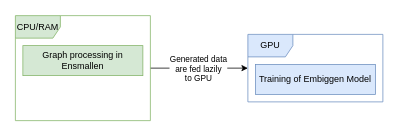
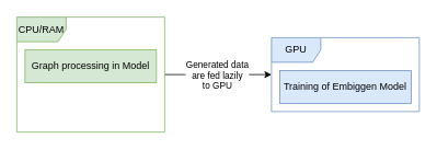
  <mxCell id="0" />
  <mxCell id="1" parent="0" />
  <mxCell id="2" value="GPU" style="shape=umlFrame;whiteSpace=wrap;html=1;fillColor=#dae8fc;strokeColor=#6c8ebf;" vertex="1" parent="1"><mxGeometry x="330" y="45" width="180" height="90" as="geometry" /></mxCell>
  <mxCell id="3" value="Training of Embiggen Model" style="html=1;whiteSpace=wrap;fillColor=#dae8fc;strokeColor=#6c8ebf;" vertex="1" parent="1"><mxGeometry x="340" y="85" width="160" height="40" as="geometry" /></mxCell>
  <mxCell id="4" style="edgeStyle=orthogonalEdgeStyle;rounded=0;orthogonalLoop=1;jettySize=auto;html=1;" edge="1" parent="1" source="6" target="2"><mxGeometry relative="1" as="geometry"><mxPoint x="300" y="50" as="targetPoint" /></mxGeometry></mxCell>
  <mxCell id="5" value="Generated data&lt;br&gt;are fed lazily&lt;br&gt;to GPU" style="edgeLabel;html=1;align=center;verticalAlign=middle;resizable=0;points=[];" vertex="1" connectable="0" parent="4"><mxGeometry x="-0.287" y="2" relative="1" as="geometry"><mxPoint x="17" y="2" as="offset" /></mxGeometry></mxCell>
  <mxCell id="6" value="CPU/RAM" style="shape=umlFrame;whiteSpace=wrap;html=1;fillColor=#d5e8d4;strokeColor=#82b366;" vertex="1" parent="1"><mxGeometry x="20" y="20" width="180" height="140" as="geometry" /></mxCell>
- <mxCell id="7" value="Graph processing in Ensmallen" style="html=1;whiteSpace=wrap;fillColor=#d5e8d4;strokeColor=#82b366;" vertex="1" parent="1"><mxGeometry x="30" y="60" width="160" height="40" as="geometry" /></mxCell>
+ <mxCell id="7" value="Graph processing in Model" style="html=1;whiteSpace=wrap;fillColor=#d5e8d4;strokeColor=#82b366;" vertex="1" parent="1"><mxGeometry x="30" y="60" width="160" height="40" as="geometry" /></mxCell>
